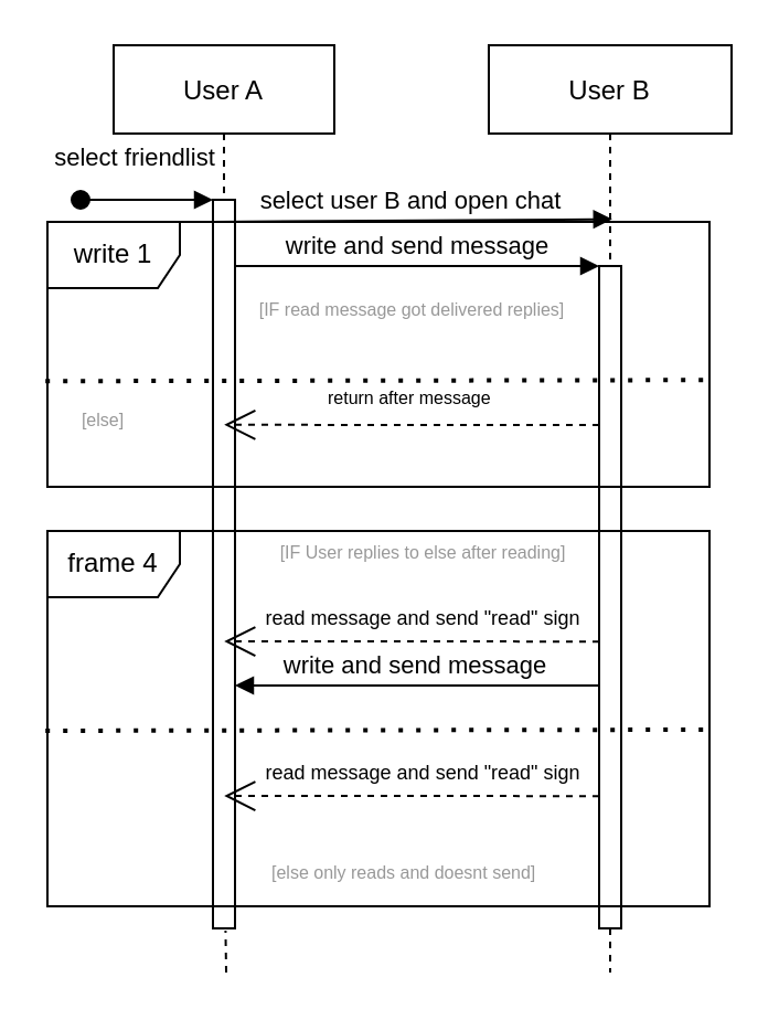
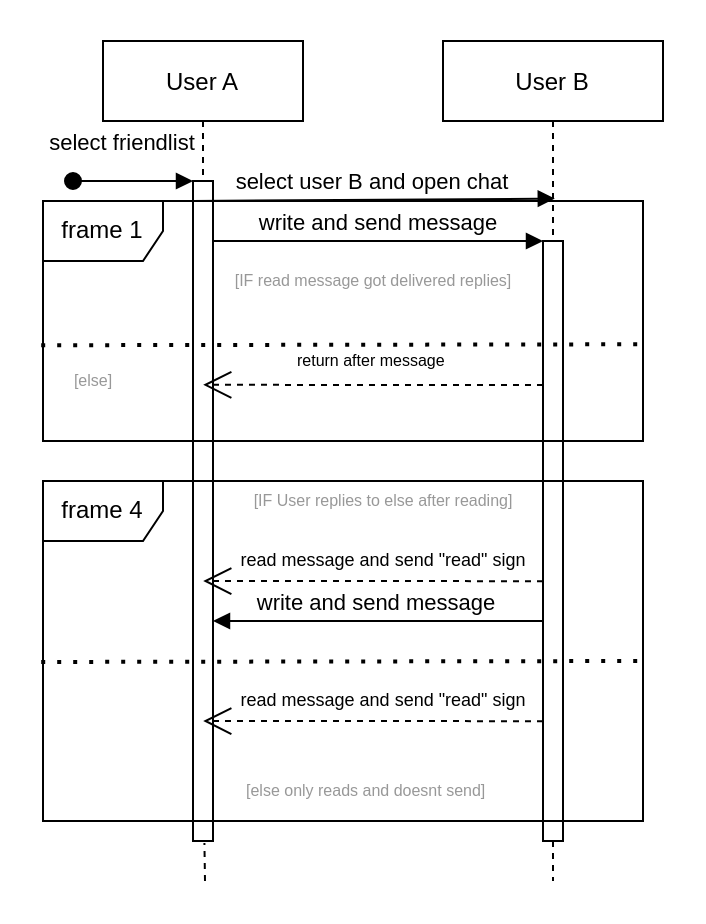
  <mxCell id="0" />
  <mxCell id="1" parent="0" />
  <mxCell id="2" value="User A" style="shape=umlLifeline;perimeter=lifelinePerimeter;container=1;collapsible=0;recursiveResize=0;rounded=0;shadow=0;strokeWidth=1;" parent="1" vertex="1"><mxGeometry x="51" y="20" width="100" height="400" as="geometry" /></mxCell>
  <mxCell id="3" value="" style="points=[];perimeter=orthogonalPerimeter;rounded=0;shadow=0;strokeWidth=1;" parent="2" vertex="1"><mxGeometry x="45" y="70" width="10" height="330" as="geometry" /></mxCell>
  <mxCell id="4" value="select friendlist" style="verticalAlign=bottom;startArrow=oval;endArrow=block;startSize=8;shadow=0;strokeWidth=1;" parent="2" target="3" edge="1"><mxGeometry x="-0.167" y="10" relative="1" as="geometry"><mxPoint x="-15" y="70" as="sourcePoint" /><mxPoint as="offset" /></mxGeometry></mxCell>
  <mxCell id="5" value="User B" style="shape=umlLifeline;perimeter=lifelinePerimeter;container=1;collapsible=0;recursiveResize=0;rounded=0;shadow=0;strokeWidth=1;" parent="1" vertex="1"><mxGeometry x="221" y="20" width="110" height="420" as="geometry" /></mxCell>
  <mxCell id="6" value="" style="points=[];perimeter=orthogonalPerimeter;rounded=0;shadow=0;strokeWidth=1;" parent="5" vertex="1"><mxGeometry x="50" y="100" width="10" height="300" as="geometry" /></mxCell>
  <mxCell id="7" value="select user B and open chat" style="verticalAlign=bottom;endArrow=block;entryX=0.853;entryY=-0.01;shadow=0;strokeWidth=1;entryDx=0;entryDy=0;entryPerimeter=0;" edge="1" parent="5" target="8"><mxGeometry relative="1" as="geometry"><mxPoint x="-125" y="80" as="sourcePoint" /><mxPoint x="45" y="80" as="targetPoint" /></mxGeometry></mxCell>
- <mxCell id="8" value="write 1" style="shape=umlFrame;whiteSpace=wrap;html=1;" vertex="1" parent="5"><mxGeometry x="-200" y="80" width="300" height="120" as="geometry" /></mxCell>
+ <mxCell id="8" value="frame 1" style="shape=umlFrame;whiteSpace=wrap;html=1;" vertex="1" parent="5"><mxGeometry x="-200" y="80" width="300" height="120" as="geometry" /></mxCell>
  <mxCell id="9" value="" style="endArrow=none;dashed=1;html=1;dashPattern=1 3;strokeWidth=2;rounded=0;exitX=-0.003;exitY=0.601;exitDx=0;exitDy=0;exitPerimeter=0;entryX=1;entryY=0.597;entryDx=0;entryDy=0;entryPerimeter=0;" edge="1" parent="5" source="8" target="8"><mxGeometry width="50" height="50" relative="1" as="geometry"><mxPoint x="20" y="150" as="sourcePoint" /><mxPoint x="70" y="100" as="targetPoint" /></mxGeometry></mxCell>
  <mxCell id="10" value="[else]" style="text;html=1;align=center;verticalAlign=middle;resizable=0;points=[];autosize=1;strokeColor=none;fillColor=none;fontSize=8;strokeWidth=1;textOpacity=40;" vertex="1" parent="5"><mxGeometry x="-190" y="160" width="30" height="20" as="geometry" /></mxCell>
  <mxCell id="11" value="" style="endArrow=open;endSize=12;dashed=1;html=1;rounded=0;fontSize=8;entryX=0.267;entryY=0.766;entryDx=0;entryDy=0;entryPerimeter=0;" edge="1" parent="5" target="8"><mxGeometry width="160" relative="1" as="geometry"><mxPoint x="50" y="172" as="sourcePoint" /><mxPoint x="280" y="170" as="targetPoint" /></mxGeometry></mxCell>
  <mxCell id="12" value="&lt;font style=&quot;font-size: 12px;&quot;&gt;frame 4&lt;/font&gt;" style="shape=umlFrame;whiteSpace=wrap;html=1;fontSize=8;strokeWidth=1;" vertex="1" parent="5"><mxGeometry x="-200" y="220" width="300" height="170" as="geometry" /></mxCell>
  <mxCell id="13" value="[IF User replies to else after reading]" style="text;html=1;align=center;verticalAlign=middle;resizable=0;points=[];autosize=1;strokeColor=none;fillColor=none;fontSize=8;strokeWidth=1;textOpacity=40;" vertex="1" parent="5"><mxGeometry x="-110" y="220" width="160" height="20" as="geometry" /></mxCell>
  <mxCell id="14" value="read message and send &quot;read&quot; sign" style="text;html=1;align=center;verticalAlign=middle;resizable=0;points=[];autosize=1;strokeColor=none;fillColor=none;fontSize=9;" vertex="1" parent="5"><mxGeometry x="-110" y="250" width="160" height="20" as="geometry" /></mxCell>
  <mxCell id="15" value="write and send message" style="verticalAlign=bottom;endArrow=block;entryX=0;entryY=0;shadow=0;strokeWidth=1;" edge="1" parent="5"><mxGeometry relative="1" as="geometry"><mxPoint x="50" y="290.0" as="sourcePoint" /><mxPoint x="-115" y="290.0" as="targetPoint" /></mxGeometry></mxCell>
  <mxCell id="16" value="" style="endArrow=open;endSize=12;dashed=1;html=1;rounded=0;fontSize=8;entryX=0.267;entryY=0.766;entryDx=0;entryDy=0;entryPerimeter=0;" edge="1" parent="5"><mxGeometry width="160" relative="1" as="geometry"><mxPoint x="50" y="340.08" as="sourcePoint" /><mxPoint x="-119.9" y="340.0" as="targetPoint" /></mxGeometry></mxCell>
  <mxCell id="17" value="read message and send &quot;read&quot; sign" style="text;html=1;align=center;verticalAlign=middle;resizable=0;points=[];autosize=1;strokeColor=none;fillColor=none;fontSize=9;" vertex="1" parent="5"><mxGeometry x="-110" y="320" width="160" height="20" as="geometry" /></mxCell>
  <mxCell id="18" value="[else only reads and doesnt send]" style="text;html=1;align=left;verticalAlign=middle;resizable=0;points=[];autosize=1;strokeColor=none;fillColor=none;fontSize=8;strokeWidth=1;textOpacity=40;" vertex="1" parent="5"><mxGeometry x="-100" y="365" width="140" height="20" as="geometry" /></mxCell>
  <mxCell id="19" value="write and send message" style="verticalAlign=bottom;endArrow=block;entryX=0;entryY=0;shadow=0;strokeWidth=1;" parent="1" source="3" target="6" edge="1"><mxGeometry relative="1" as="geometry"><mxPoint x="206" y="100" as="sourcePoint" /></mxGeometry></mxCell>
  <mxCell id="20" value="[IF read message got delivered replies]" style="text;html=1;align=center;verticalAlign=middle;resizable=0;points=[];autosize=1;strokeColor=none;fillColor=none;fontSize=8;strokeWidth=1;textOpacity=40;" vertex="1" parent="1"><mxGeometry x="101" y="130" width="170" height="20" as="geometry" /></mxCell>
  <mxCell id="21" value="return after message&amp;nbsp;" style="text;html=1;align=center;verticalAlign=middle;resizable=0;points=[];autosize=1;strokeColor=none;fillColor=none;fontSize=8;" vertex="1" parent="1"><mxGeometry x="141" y="170" width="90" height="20" as="geometry" /></mxCell>
  <mxCell id="22" value="" style="endArrow=open;endSize=12;dashed=1;html=1;rounded=0;fontSize=8;entryX=0.267;entryY=0.766;entryDx=0;entryDy=0;entryPerimeter=0;" edge="1" parent="1"><mxGeometry width="160" relative="1" as="geometry"><mxPoint x="271" y="290.08" as="sourcePoint" /><mxPoint x="101.1" y="290" as="targetPoint" /></mxGeometry></mxCell>
  <mxCell id="23" value="" style="endArrow=none;dashed=1;html=1;dashPattern=1 3;strokeWidth=2;rounded=0;exitX=-0.003;exitY=0.601;exitDx=0;exitDy=0;exitPerimeter=0;entryX=1;entryY=0.597;entryDx=0;entryDy=0;entryPerimeter=0;" edge="1" parent="1"><mxGeometry width="50" height="50" relative="1" as="geometry"><mxPoint x="20.1" y="330.48" as="sourcePoint" /><mxPoint x="321" y="330" as="targetPoint" /></mxGeometry></mxCell>
  <mxCell id="24" value="" style="endArrow=none;dashed=1;html=1;rounded=0;fontSize=9;" edge="1" parent="1" source="12"><mxGeometry width="50" height="50" relative="1" as="geometry"><mxPoint x="161" y="290" as="sourcePoint" /><mxPoint x="211" y="240" as="targetPoint" /></mxGeometry></mxCell>
  <mxCell id="25" value="" style="endArrow=none;dashed=1;html=1;rounded=0;fontSize=9;entryX=0.571;entryY=1.003;entryDx=0;entryDy=0;entryPerimeter=0;" edge="1" parent="1" target="3"><mxGeometry width="50" height="50" relative="1" as="geometry"><mxPoint x="102" y="440" as="sourcePoint" /><mxPoint x="211" y="360" as="targetPoint" /></mxGeometry></mxCell>
